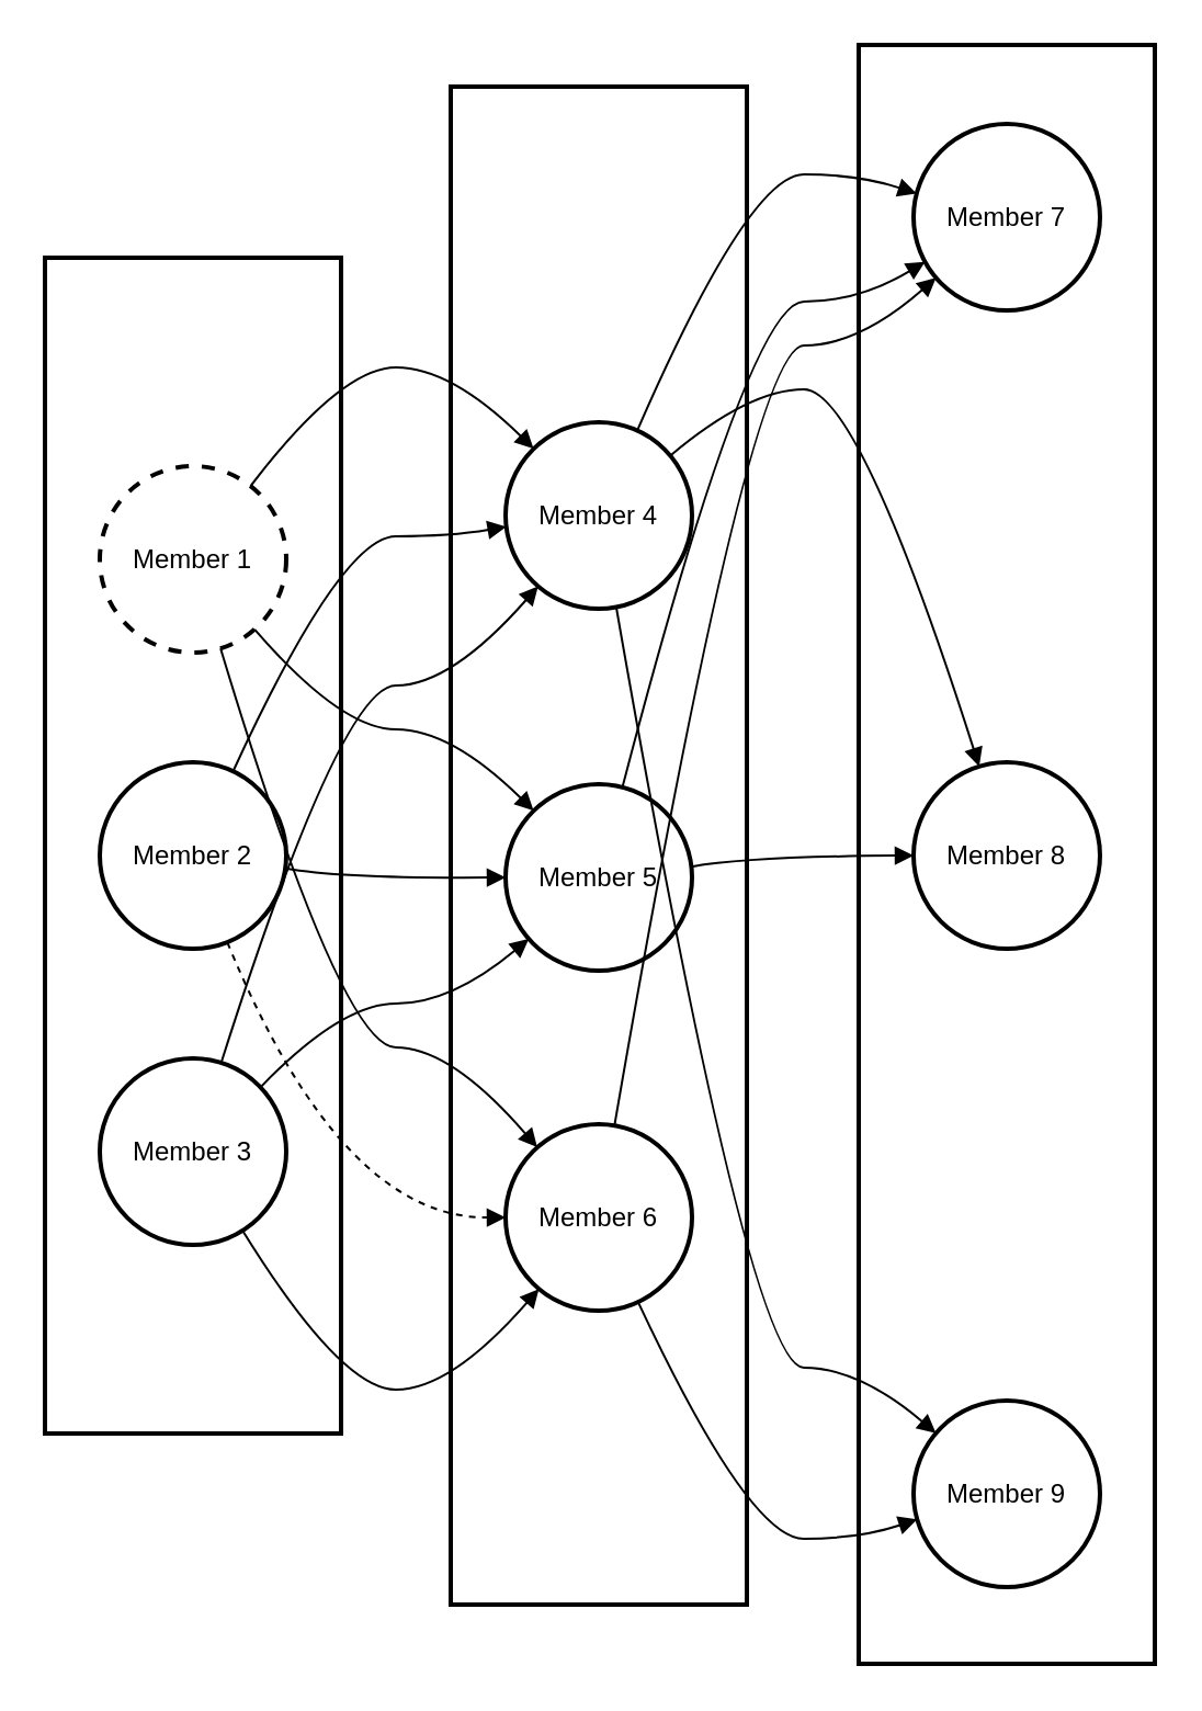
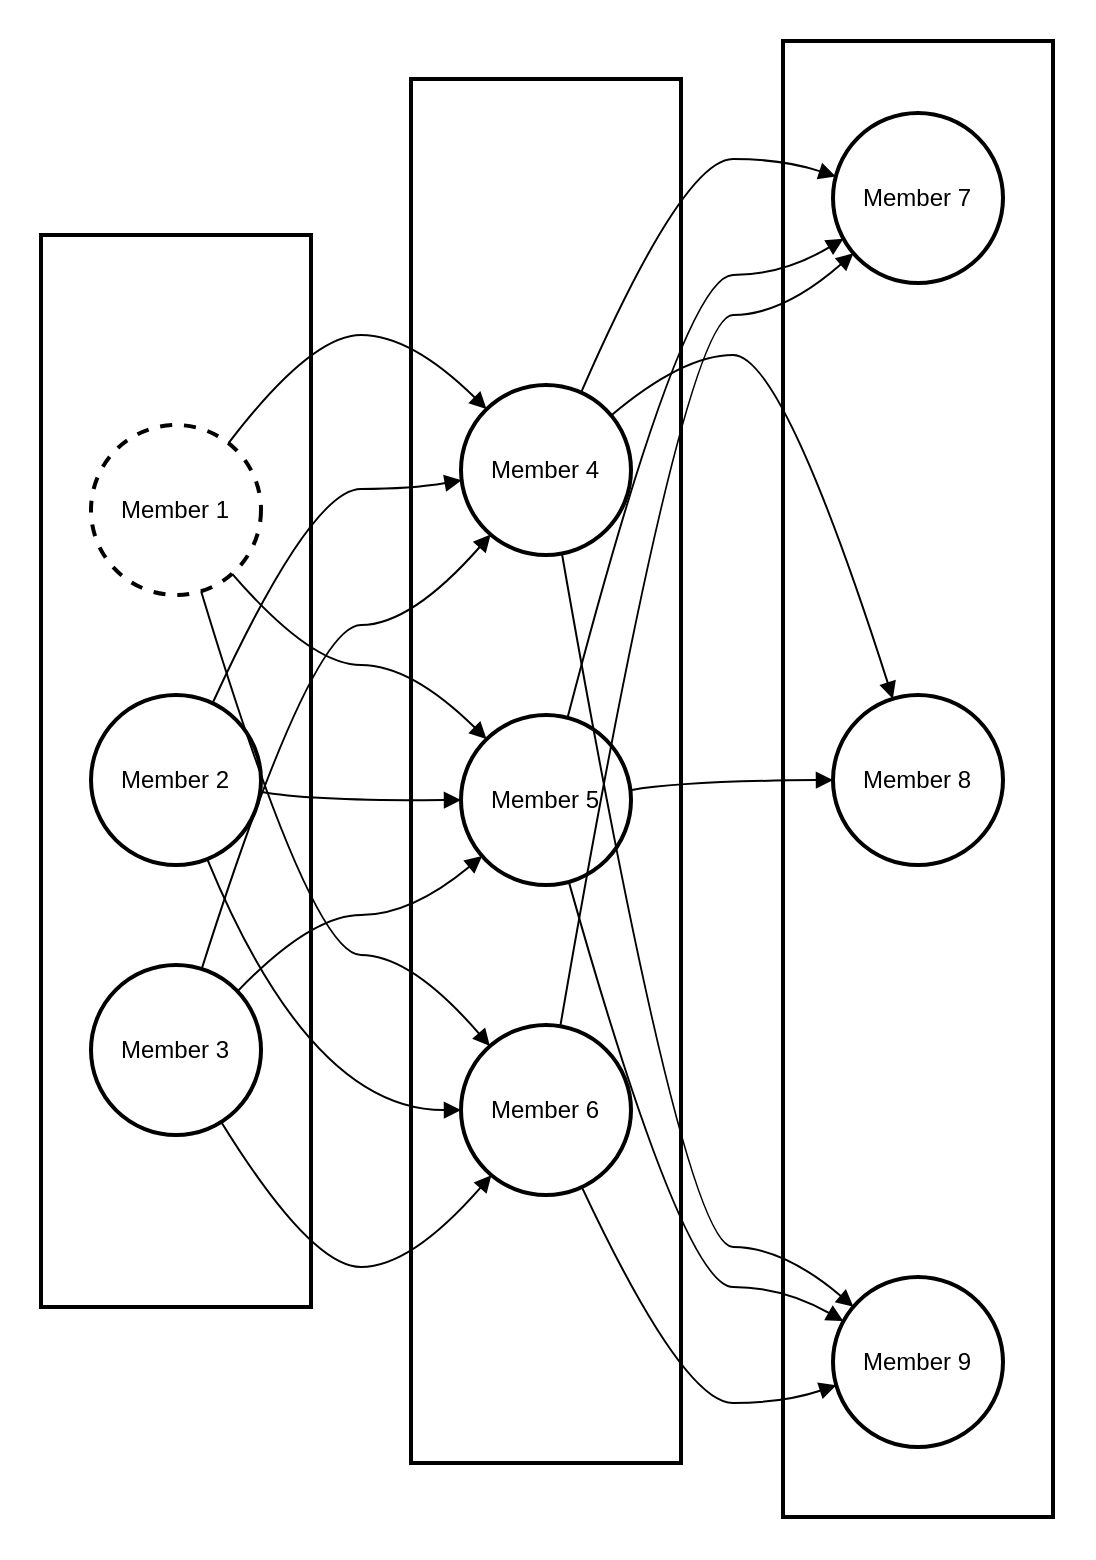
  <mxCell id="0" />
  <mxCell id="1" parent="0" />
  <mxCell id="2" value="Phase 3" style="whiteSpace=wrap;strokeWidth=2;" vertex="1" parent="1"><mxGeometry x="391" y="20" width="135" height="738" as="geometry" /></mxCell>
  <mxCell id="3" value="Phase 2" style="whiteSpace=wrap;strokeWidth=2;" vertex="1" parent="1"><mxGeometry x="205" y="39" width="135" height="692" as="geometry" /></mxCell>
  <mxCell id="4" value="Phase 1" style="whiteSpace=wrap;strokeWidth=2;" vertex="1" parent="1"><mxGeometry x="20" y="117" width="135" height="536" as="geometry" /></mxCell>
  <mxCell id="5" value="Member 1" style="ellipse;aspect=fixed;strokeWidth=2;whiteSpace=wrap;dashed=1;" vertex="1" parent="1"><mxGeometry x="45" y="212" width="85" height="85" as="geometry" /></mxCell>
  <mxCell id="6" value="Member 2" style="ellipse;aspect=fixed;strokeWidth=2;whiteSpace=wrap;" vertex="1" parent="1"><mxGeometry x="45" y="347" width="85" height="85" as="geometry" /></mxCell>
  <mxCell id="7" value="Member 3" style="ellipse;aspect=fixed;strokeWidth=2;whiteSpace=wrap;" vertex="1" parent="1"><mxGeometry x="45" y="482" width="85" height="85" as="geometry" /></mxCell>
  <mxCell id="8" value="Member 4" style="ellipse;aspect=fixed;strokeWidth=2;whiteSpace=wrap;" vertex="1" parent="1"><mxGeometry x="230" y="192" width="85" height="85" as="geometry" /></mxCell>
  <mxCell id="9" value="Member 5" style="ellipse;aspect=fixed;strokeWidth=2;whiteSpace=wrap;" vertex="1" parent="1"><mxGeometry x="230" y="357" width="85" height="85" as="geometry" /></mxCell>
  <mxCell id="10" value="Member 6" style="ellipse;aspect=fixed;strokeWidth=2;whiteSpace=wrap;" vertex="1" parent="1"><mxGeometry x="230" y="512" width="85" height="85" as="geometry" /></mxCell>
  <mxCell id="11" value="Member 7" style="ellipse;aspect=fixed;strokeWidth=2;whiteSpace=wrap;" vertex="1" parent="1"><mxGeometry x="416" y="56" width="85" height="85" as="geometry" /></mxCell>
  <mxCell id="12" value="Member 8" style="ellipse;aspect=fixed;strokeWidth=2;whiteSpace=wrap;" vertex="1" parent="1"><mxGeometry x="416" y="347" width="85" height="85" as="geometry" /></mxCell>
  <mxCell id="13" value="Member 9" style="ellipse;aspect=fixed;strokeWidth=2;whiteSpace=wrap;" vertex="1" parent="1"><mxGeometry x="416" y="638" width="85" height="85" as="geometry" /></mxCell>
  <mxCell id="14" value="" style="curved=1;startArrow=none;endArrow=block;exitX=0.89;exitY=0;entryX=0.01;entryY=0;" edge="1" parent="1" source="5" target="8"><mxGeometry relative="1" as="geometry"><Array as="points"><mxPoint x="155" y="167" /><mxPoint x="205" y="167" /></Array></mxGeometry></mxCell>
  <mxCell id="15" value="" style="curved=1;startArrow=none;endArrow=block;exitX=0.94;exitY=1;entryX=0.01;entryY=0;" edge="1" parent="1" source="5" target="9"><mxGeometry relative="1" as="geometry"><Array as="points"><mxPoint x="155" y="332" /><mxPoint x="205" y="332" /></Array></mxGeometry></mxCell>
  <mxCell id="16" value="" style="curved=1;startArrow=none;endArrow=block;exitX=0.66;exitY=1;entryX=0.07;entryY=0.01;" edge="1" parent="1" source="5" target="10"><mxGeometry relative="1" as="geometry"><Array as="points"><mxPoint x="155" y="477" /><mxPoint x="205" y="477" /></Array></mxGeometry></mxCell>
  <mxCell id="17" value="" style="curved=1;startArrow=none;endArrow=block;exitX=0.74;exitY=0;entryX=0.01;entryY=0.57;" edge="1" parent="1" source="6" target="8"><mxGeometry relative="1" as="geometry"><Array as="points"><mxPoint x="155" y="244" /><mxPoint x="205" y="244" /></Array></mxGeometry></mxCell>
  <mxCell id="18" value="" style="curved=1;startArrow=none;endArrow=block;exitX=1.01;exitY=0.58;entryX=0.01;entryY=0.5;" edge="1" parent="1" source="6" target="9"><mxGeometry relative="1" as="geometry"><Array as="points"><mxPoint x="155" y="400" /></Array></mxGeometry></mxCell>
- <mxCell id="19" value="" style="curved=1;startArrow=none;endArrow=block;exitX=0.71;exitY=1.01;entryX=0.01;entryY=0.51;dashed=1;" edge="1" parent="1" source="6" target="10"><mxGeometry relative="1" as="geometry"><Array as="points"><mxPoint x="155" y="555" /></Array></mxGeometry></mxCell>
+ <mxCell id="19" value="" style="curved=1;startArrow=none;endArrow=block;exitX=0.71;exitY=1.01;entryX=0.01;entryY=0.51;" edge="1" parent="1" source="6" target="10"><mxGeometry relative="1" as="geometry"><Array as="points"><mxPoint x="155" y="555" /></Array></mxGeometry></mxCell>
  <mxCell id="20" value="" style="curved=1;startArrow=none;endArrow=block;exitX=0.66;exitY=0.01;entryX=0.07;entryY=1;" edge="1" parent="1" source="7" target="8"><mxGeometry relative="1" as="geometry"><Array as="points"><mxPoint x="155" y="312" /><mxPoint x="205" y="312" /></Array></mxGeometry></mxCell>
  <mxCell id="21" value="" style="curved=1;startArrow=none;endArrow=block;exitX=1.01;exitY=0.01;entryX=0.01;entryY=0.93;" edge="1" parent="1" source="7" target="9"><mxGeometry relative="1" as="geometry"><Array as="points"><mxPoint x="155" y="457" /><mxPoint x="205" y="457" /></Array></mxGeometry></mxCell>
  <mxCell id="22" value="" style="curved=1;startArrow=none;endArrow=block;exitX=0.82;exitY=1.01;entryX=0.07;entryY=1.01;" edge="1" parent="1" source="7" target="10"><mxGeometry relative="1" as="geometry"><Array as="points"><mxPoint x="155" y="633" /><mxPoint x="205" y="633" /></Array></mxGeometry></mxCell>
  <mxCell id="23" value="" style="curved=1;startArrow=none;endArrow=block;exitX=0.73;exitY=0;entryX=0;entryY=0.36;" edge="1" parent="1" source="8" target="11"><mxGeometry relative="1" as="geometry"><Array as="points"><mxPoint x="341" y="79" /><mxPoint x="391" y="79" /></Array></mxGeometry></mxCell>
  <mxCell id="24" value="" style="curved=1;startArrow=none;endArrow=block;exitX=1.01;exitY=0.07;entryX=0.34;entryY=0;" edge="1" parent="1" source="8" target="12"><mxGeometry relative="1" as="geometry"><Array as="points"><mxPoint x="341" y="177" /><mxPoint x="391" y="177" /></Array></mxGeometry></mxCell>
  <mxCell id="25" value="" style="curved=1;startArrow=none;endArrow=block;exitX=0.6;exitY=1;entryX=0;entryY=0.07;" edge="1" parent="1" source="8" target="13"><mxGeometry relative="1" as="geometry"><Array as="points"><mxPoint x="341" y="623" /><mxPoint x="391" y="623" /></Array></mxGeometry></mxCell>
  <mxCell id="26" value="" style="curved=1;startArrow=none;endArrow=block;exitX=0.64;exitY=0;entryX=0;entryY=0.78;" edge="1" parent="1" source="9" target="11"><mxGeometry relative="1" as="geometry"><Array as="points"><mxPoint x="341" y="137" /><mxPoint x="391" y="137" /></Array></mxGeometry></mxCell>
  <mxCell id="27" value="" style="curved=1;startArrow=none;endArrow=block;exitX=1.01;exitY=0.43;entryX=0;entryY=0.5;" edge="1" parent="1" source="9" target="12"><mxGeometry relative="1" as="geometry"><Array as="points"><mxPoint x="341" y="390" /></Array></mxGeometry></mxCell>
+ <mxCell id="28" value="" style="curved=1;startArrow=none;endArrow=block;exitX=0.65;exitY=1.01;entryX=0;entryY=0.22;" edge="1" parent="1" source="9" target="13"><mxGeometry relative="1" as="geometry"><Array as="points"><mxPoint x="341" y="643" /><mxPoint x="391" y="643" /></Array></mxGeometry></mxCell>
  <mxCell id="29" value="" style="curved=1;startArrow=none;endArrow=block;exitX=0.59;exitY=0.01;entryX=0;entryY=0.93;" edge="1" parent="1" source="10" target="11"><mxGeometry relative="1" as="geometry"><Array as="points"><mxPoint x="341" y="157" /><mxPoint x="391" y="157" /></Array></mxGeometry></mxCell>
  <mxCell id="30" value="" style="curved=1;startArrow=none;endArrow=block;exitX=0.74;exitY=1.01;entryX=0;entryY=0.65;" edge="1" parent="1" source="10" target="13"><mxGeometry relative="1" as="geometry"><Array as="points"><mxPoint x="341" y="701" /><mxPoint x="391" y="701" /></Array></mxGeometry></mxCell>
